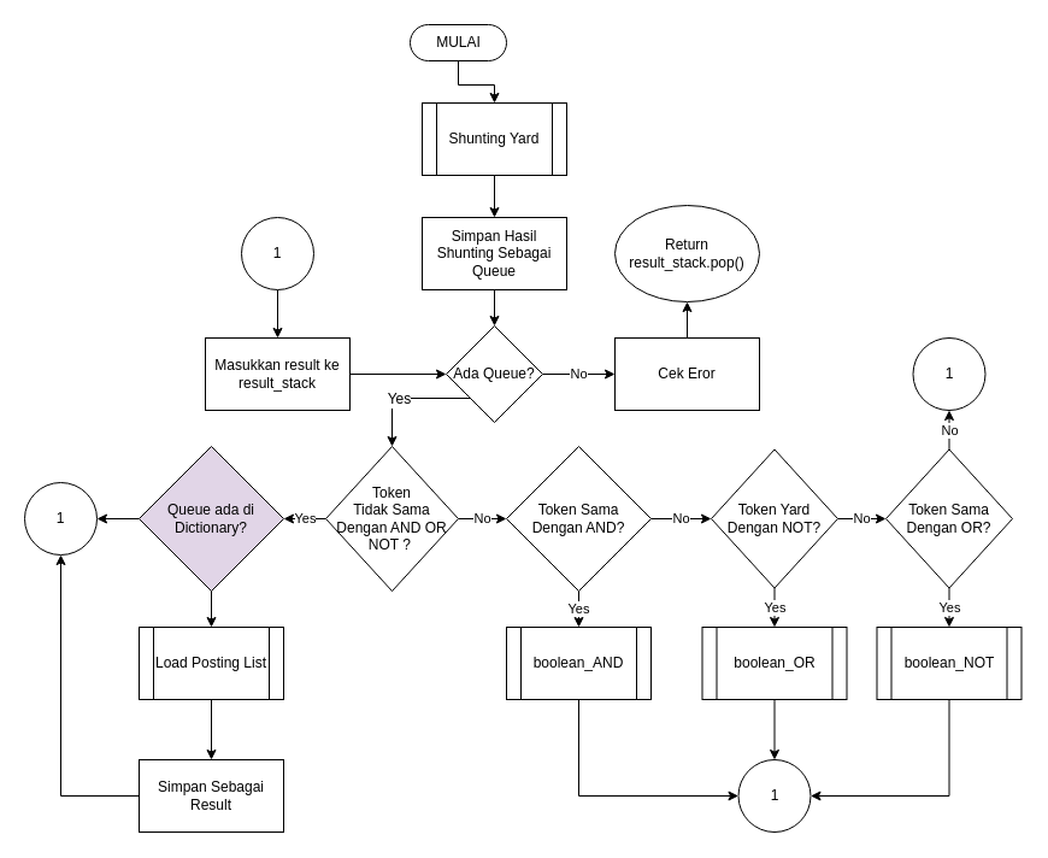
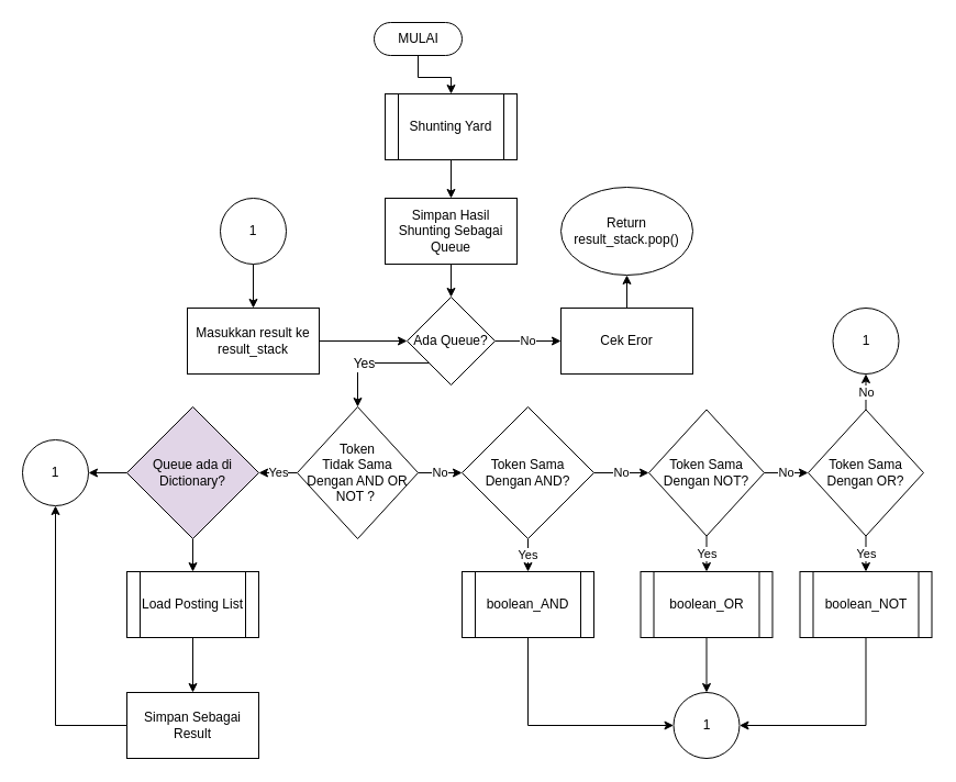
  <mxCell id="0" />
  <mxCell id="1" parent="0" />
  <mxCell id="2" value="" style="edgeStyle=orthogonalEdgeStyle;rounded=0;orthogonalLoop=1;jettySize=auto;html=1;" edge="1" parent="1" source="3" target="5"><mxGeometry relative="1" as="geometry" /></mxCell>
  <mxCell id="3" value="MULAI" style="html=1;dashed=0;whitespace=wrap;shape=mxgraph.dfd.start" vertex="1" parent="1"><mxGeometry x="340" y="20" width="80" height="30" as="geometry" /></mxCell>
  <mxCell id="4" value="" style="edgeStyle=orthogonalEdgeStyle;rounded=0;orthogonalLoop=1;jettySize=auto;html=1;" edge="1" parent="1" source="5" target="7"><mxGeometry relative="1" as="geometry" /></mxCell>
  <mxCell id="5" value="Shunting Yard" style="shape=process;whiteSpace=wrap;html=1;backgroundOutline=1;" vertex="1" parent="1"><mxGeometry x="350" y="85" width="120" height="60" as="geometry" /></mxCell>
  <mxCell id="6" value="" style="edgeStyle=orthogonalEdgeStyle;rounded=0;orthogonalLoop=1;jettySize=auto;html=1;" edge="1" parent="1" source="7" target="11"><mxGeometry relative="1" as="geometry" /></mxCell>
  <mxCell id="7" value="Simpan Hasil Shunting Sebagai Queue" style="rounded=0;whiteSpace=wrap;html=1;" vertex="1" parent="1"><mxGeometry x="350" y="180" width="120" height="60" as="geometry" /></mxCell>
  <mxCell id="8" value="No" style="edgeStyle=orthogonalEdgeStyle;rounded=0;orthogonalLoop=1;jettySize=auto;html=1;" edge="1" parent="1" source="11" target="13"><mxGeometry relative="1" as="geometry" /></mxCell>
  <mxCell id="9" value="" style="edgeStyle=orthogonalEdgeStyle;rounded=0;orthogonalLoop=1;jettySize=auto;html=1;entryX=0.5;entryY=0;entryDx=0;entryDy=0;" edge="1" parent="1" source="11" target="17"><mxGeometry relative="1" as="geometry"><Array as="points"><mxPoint x="325" y="330" /></Array></mxGeometry></mxCell>
  <mxCell id="10" value="Yes" style="text;html=1;resizable=0;points=[];align=center;verticalAlign=middle;labelBackgroundColor=#ffffff;" vertex="1" connectable="0" parent="9"><mxGeometry x="0.15" relative="1" as="geometry"><mxPoint as="offset" /></mxGeometry></mxCell>
  <mxCell id="11" value="Ada Queue?" style="rhombus;whiteSpace=wrap;html=1;" vertex="1" parent="1"><mxGeometry x="370" y="270" width="80" height="80" as="geometry" /></mxCell>
  <mxCell id="12" value="" style="edgeStyle=orthogonalEdgeStyle;rounded=0;orthogonalLoop=1;jettySize=auto;html=1;" edge="1" parent="1" source="13" target="14"><mxGeometry relative="1" as="geometry" /></mxCell>
  <mxCell id="13" value="Cek Eror" style="rounded=0;whiteSpace=wrap;html=1;" vertex="1" parent="1"><mxGeometry x="510" y="280" width="120" height="60" as="geometry" /></mxCell>
  <mxCell id="14" value="Return result_stack.pop()" style="ellipse;whiteSpace=wrap;html=1;" vertex="1" parent="1"><mxGeometry x="510" y="170" width="120" height="80" as="geometry" /></mxCell>
  <mxCell id="15" value="No" style="edgeStyle=orthogonalEdgeStyle;rounded=0;orthogonalLoop=1;jettySize=auto;html=1;" edge="1" parent="1" source="17" target="20"><mxGeometry relative="1" as="geometry" /></mxCell>
  <mxCell id="16" value="Yes" style="edgeStyle=orthogonalEdgeStyle;rounded=0;orthogonalLoop=1;jettySize=auto;html=1;" edge="1" parent="1" source="17" target="29"><mxGeometry relative="1" as="geometry" /></mxCell>
  <mxCell id="17" value="Token&lt;br&gt;Tidak Sama Dengan AND OR NOT ?&amp;nbsp;" style="rhombus;whiteSpace=wrap;html=1;" vertex="1" parent="1"><mxGeometry x="270" y="370" width="110" height="120" as="geometry" /></mxCell>
  <mxCell id="18" value="No" style="edgeStyle=orthogonalEdgeStyle;rounded=0;orthogonalLoop=1;jettySize=auto;html=1;" edge="1" parent="1" source="20" target="26"><mxGeometry relative="1" as="geometry" /></mxCell>
  <mxCell id="19" value="Yes" style="edgeStyle=orthogonalEdgeStyle;rounded=0;orthogonalLoop=1;jettySize=auto;html=1;" edge="1" parent="1" source="20" target="40"><mxGeometry relative="1" as="geometry" /></mxCell>
  <mxCell id="20" value="Token Sama&lt;br&gt;Dengan AND?" style="rhombus;whiteSpace=wrap;html=1;" vertex="1" parent="1"><mxGeometry x="420" y="370" width="120" height="120" as="geometry" /></mxCell>
  <mxCell id="21" value="Yes" style="edgeStyle=orthogonalEdgeStyle;rounded=0;orthogonalLoop=1;jettySize=auto;html=1;" edge="1" parent="1" source="23" target="44"><mxGeometry relative="1" as="geometry" /></mxCell>
  <mxCell id="22" value="No" style="edgeStyle=orthogonalEdgeStyle;rounded=0;orthogonalLoop=1;jettySize=auto;html=1;" edge="1" parent="1" source="23" target="46"><mxGeometry relative="1" as="geometry" /></mxCell>
  <mxCell id="23" value="Token Sama Dengan OR?" style="rhombus;whiteSpace=wrap;html=1;" vertex="1" parent="1"><mxGeometry x="735" y="372.5" width="105" height="115" as="geometry" /></mxCell>
  <mxCell id="24" value="No" style="edgeStyle=orthogonalEdgeStyle;rounded=0;orthogonalLoop=1;jettySize=auto;html=1;" edge="1" parent="1" source="26" target="23"><mxGeometry relative="1" as="geometry" /></mxCell>
  <mxCell id="25" value="Yes" style="edgeStyle=orthogonalEdgeStyle;rounded=0;orthogonalLoop=1;jettySize=auto;html=1;" edge="1" parent="1" source="26" target="42"><mxGeometry relative="1" as="geometry" /></mxCell>
- <mxCell id="26" value="Token Yard Dengan NOT?" style="rhombus;whiteSpace=wrap;html=1;" vertex="1" parent="1"><mxGeometry x="590" y="372.5" width="105" height="115" as="geometry" /></mxCell>
+ <mxCell id="26" value="Token Sama Dengan NOT?" style="rhombus;whiteSpace=wrap;html=1;" vertex="1" parent="1"><mxGeometry x="590" y="372.5" width="105" height="115" as="geometry" /></mxCell>
  <mxCell id="27" value="" style="edgeStyle=orthogonalEdgeStyle;rounded=0;orthogonalLoop=1;jettySize=auto;html=1;" edge="1" parent="1" source="29" target="34"><mxGeometry relative="1" as="geometry" /></mxCell>
  <mxCell id="28" value="" style="edgeStyle=orthogonalEdgeStyle;rounded=0;orthogonalLoop=1;jettySize=auto;html=1;" edge="1" parent="1" source="29" target="36"><mxGeometry relative="1" as="geometry" /></mxCell>
  <mxCell id="29" value="Queue ada di Dictionary?" style="rhombus;whiteSpace=wrap;html=1;fillColor=#e1d5e7;" vertex="1" parent="1"><mxGeometry x="115" y="370" width="120" height="120" as="geometry" /></mxCell>
  <mxCell id="30" value="" style="edgeStyle=orthogonalEdgeStyle;rounded=0;orthogonalLoop=1;jettySize=auto;html=1;" edge="1" parent="1" source="31" target="33"><mxGeometry relative="1" as="geometry" /></mxCell>
  <mxCell id="31" value="1" style="ellipse;whiteSpace=wrap;html=1;aspect=fixed;" vertex="1" parent="1"><mxGeometry x="200" y="180" width="60" height="60" as="geometry" /></mxCell>
  <mxCell id="32" value="" style="edgeStyle=orthogonalEdgeStyle;rounded=0;orthogonalLoop=1;jettySize=auto;html=1;" edge="1" parent="1" source="33" target="11"><mxGeometry relative="1" as="geometry" /></mxCell>
  <mxCell id="33" value="Masukkan result ke result_stack" style="rounded=0;whiteSpace=wrap;html=1;" vertex="1" parent="1"><mxGeometry x="170" y="280" width="120" height="60" as="geometry" /></mxCell>
  <mxCell id="34" value="1" style="ellipse;whiteSpace=wrap;html=1;aspect=fixed;" vertex="1" parent="1"><mxGeometry x="20" y="400" width="60" height="60" as="geometry" /></mxCell>
  <mxCell id="35" value="" style="edgeStyle=orthogonalEdgeStyle;rounded=0;orthogonalLoop=1;jettySize=auto;html=1;" edge="1" parent="1" source="36" target="38"><mxGeometry relative="1" as="geometry" /></mxCell>
  <mxCell id="36" value="Load Posting List" style="shape=process;whiteSpace=wrap;html=1;backgroundOutline=1;" vertex="1" parent="1"><mxGeometry x="115" y="520" width="120" height="60" as="geometry" /></mxCell>
  <mxCell id="37" style="edgeStyle=orthogonalEdgeStyle;rounded=0;orthogonalLoop=1;jettySize=auto;html=1;" edge="1" parent="1" source="38" target="34"><mxGeometry relative="1" as="geometry" /></mxCell>
  <mxCell id="38" value="Simpan Sebagai Result" style="rounded=0;whiteSpace=wrap;html=1;" vertex="1" parent="1"><mxGeometry x="115" y="630" width="120" height="60" as="geometry" /></mxCell>
  <mxCell id="39" style="edgeStyle=orthogonalEdgeStyle;rounded=0;orthogonalLoop=1;jettySize=auto;html=1;entryX=0;entryY=0.5;entryDx=0;entryDy=0;" edge="1" parent="1" source="40" target="45"><mxGeometry relative="1" as="geometry"><Array as="points"><mxPoint x="480" y="660" /></Array></mxGeometry></mxCell>
  <mxCell id="40" value="boolean_AND" style="shape=process;whiteSpace=wrap;html=1;backgroundOutline=1;" vertex="1" parent="1"><mxGeometry x="420" y="520" width="120" height="60" as="geometry" /></mxCell>
  <mxCell id="41" value="" style="edgeStyle=orthogonalEdgeStyle;rounded=0;orthogonalLoop=1;jettySize=auto;html=1;" edge="1" parent="1" source="42" target="45"><mxGeometry relative="1" as="geometry" /></mxCell>
  <mxCell id="42" value="boolean_OR" style="shape=process;whiteSpace=wrap;html=1;backgroundOutline=1;" vertex="1" parent="1"><mxGeometry x="582.5" y="520" width="120" height="60" as="geometry" /></mxCell>
  <mxCell id="43" style="edgeStyle=orthogonalEdgeStyle;rounded=0;orthogonalLoop=1;jettySize=auto;html=1;entryX=1;entryY=0.5;entryDx=0;entryDy=0;" edge="1" parent="1" source="44" target="45"><mxGeometry relative="1" as="geometry"><Array as="points"><mxPoint x="788" y="660" /></Array></mxGeometry></mxCell>
  <mxCell id="44" value="boolean_NOT" style="shape=process;whiteSpace=wrap;html=1;backgroundOutline=1;" vertex="1" parent="1"><mxGeometry x="727.5" y="520" width="120" height="60" as="geometry" /></mxCell>
  <mxCell id="45" value="1" style="ellipse;whiteSpace=wrap;html=1;aspect=fixed;" vertex="1" parent="1"><mxGeometry x="612.5" y="630" width="60" height="60" as="geometry" /></mxCell>
  <mxCell id="46" value="1" style="ellipse;whiteSpace=wrap;html=1;aspect=fixed;" vertex="1" parent="1"><mxGeometry x="757.5" y="280" width="60" height="60" as="geometry" /></mxCell>
